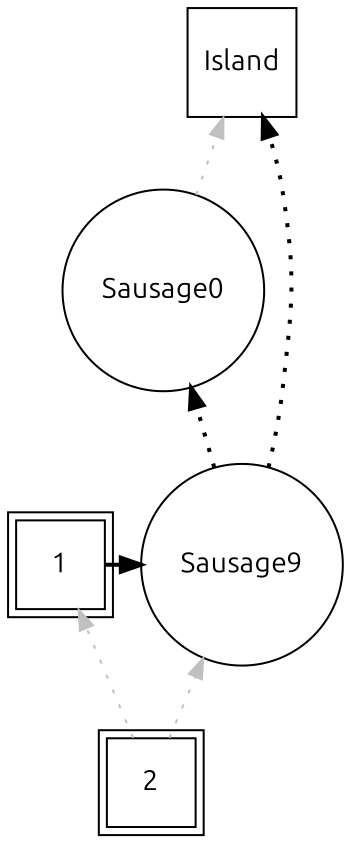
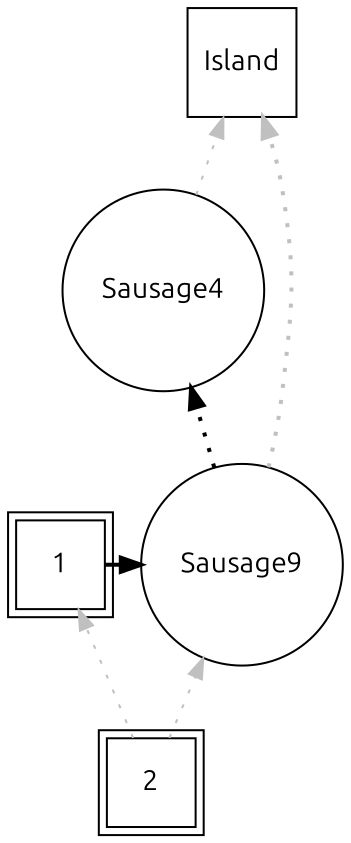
  digraph {
    fontname=Ubuntu
    rankdir=BT
    node [fontname=Ubuntu shape=square]
    edge [fontname=Ubuntu style=dotted]
    n1 [label=1 peripheries=2]
    n2 [label=Sausage9 shape=circle]
-   Sausage0 [shape=circle]
+   Sausage0 [shape=circle label=Sausage4]
    Island
    n5 [label=2 peripheries=2]
    subgraph sub_1 {
      rank=same
      n1
      n2
    }
    n1 -> n2 [constraint=false penwidth=2 style=""]
    n2 -> Sausage0 [penwidth=2]
-   n2 -> Island [penwidth=2]
+   n2 -> Island [penwidth=2 color=gray]
    Sausage0 -> Island [color=gray]
    n5 -> n1 [color=gray]
    n5 -> n2 [color=gray]
  }
